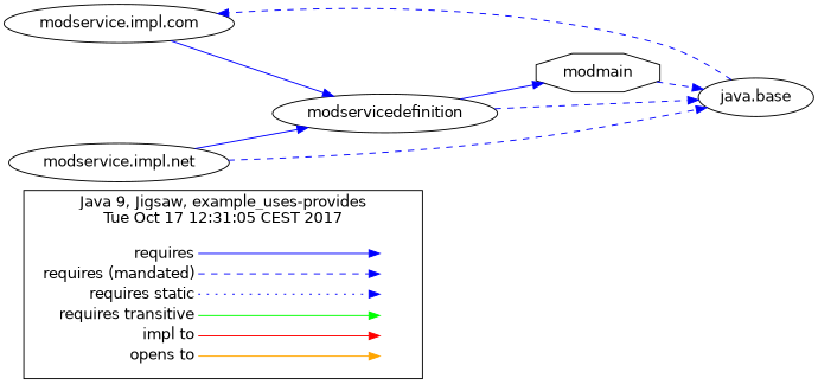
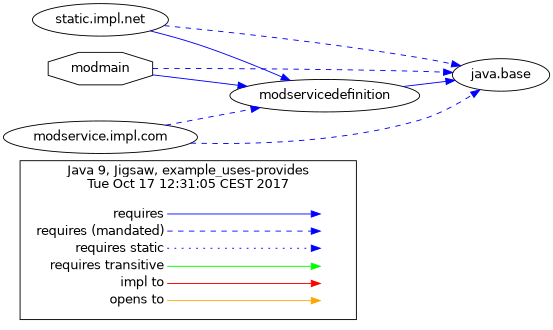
  digraph {
    fontname="DejaVu Sans"
    rankdir=LR
    node [fontname="DejaVu Sans" shape=ellipse]
    edge [color="#0000ff" fontname="DejaVu Sans" fontcolor="#0000ff"]
    n1 [label=<<table border="0" cellpadding="2" cellspacing="0" cellborder="0">     <tr><td align="right" port="i1">requires</td></tr>     <tr><td align="right" port="i2">requires (mandated)</td></tr>     <tr><td align="right" port="i3">requires static</td></tr>     <tr><td align="right" port="i4">requires transitive</td></tr>     <tr><td align="right" port="i5">impl to</td></tr>     <tr><td align="right" port="i6">opens to</td></tr>     </table>> shape=plaintext]
    n2 [label=<<table border="0" cellpadding="2" cellspacing="0" cellborder="0">     <tr><td port="i1">&nbsp;</td></tr>     <tr><td port="i2">&nbsp;</td></tr>     <tr><td port="i3">&nbsp;</td></tr>     <tr><td port="i4">&nbsp;</td></tr>     <tr><td port="i5">&nbsp;</td></tr>     <tr><td port="i6">&nbsp;</td></tr>     </table>> shape=plaintext]
    n3 [label="modservice.impl.com"]
    n4 [label=modservicedefinition]
    n5 [label="java.base"]
-   n6 [label="modservice.impl.net"]
+   n6 [label="static.impl.net"]
    n7 [label=modmain shape=octagon]
    subgraph cluster_1 {
      label="Java 9, Jigsaw, example_uses-provides\nTue Oct 17 12:31:05 CEST 2017"
      n1
      n2
    }
    n1 -> n2 [color=BLUE headport="i1:w" tailport="i1:e" fontcolor=""]
    n1 -> n2 [color=BLUE headport="i2:w" style=dashed tailport="i2:e" fontcolor=""]
    n1 -> n2 [color=BLUE headport="i3:w" style=dotted tailport="i3:e" fontcolor=""]
    n1 -> n2 [color=GREEN headport="i4:w" tailport="i4:e" fontcolor=""]
    n1 -> n2 [color=RED headport="i5:w" tailport="i5:e" fontcolor=""]
    n1 -> n2 [color=ORANGE headport="i6:w" tailport="i6:e" fontcolor=""]
-   n3 -> n4 [weight=8]
-   n5 -> n3 [style=dashed weight=16]
-   n4 -> n5 [style=dashed weight=16]
+   n3 -> n4 [weight=8 style=dashed]
+   n3 -> n5 [style=dashed weight=16]
+   n4 -> n5 [style=solid weight=16]
    n6 -> n4 [weight=8]
    n6 -> n5 [style=dashed weight=16]
-   n4 -> n7 [weight=8]
+   n7 -> n4 [weight=8]
    n7 -> n5 [style=dashed weight=16]
  }
